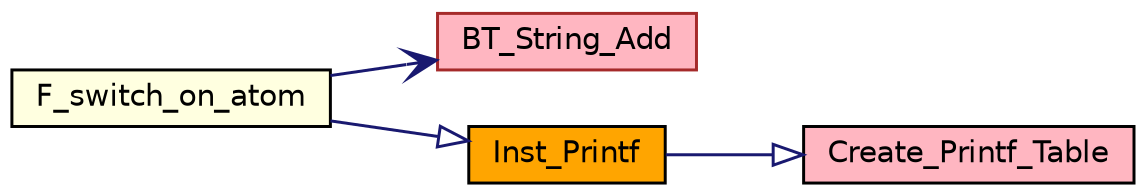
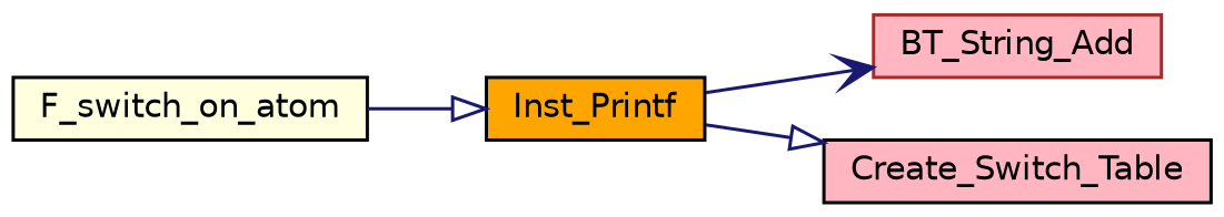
  digraph {
    rankdir=LR
    node [color=black fillcolor=lightpink fontname=Helvetica fontsize=10 shape=record style=filled]
    edge [arrowhead=onormal color=midnightblue fontname=Helvetica fontsize=10 labelfontname=Helvetica labelfontsize=10 style=solid]
    n1 [fillcolor=lightyellow fontcolor=black height=0.2 label=F_switch_on_atom width=0.4]
    n2 [color=brown height=0.2 label=BT_String_Add width=0.4]
    n3 [fillcolor=orange height=0.2 label=Inst_Printf width=0.4]
-   n4 [height=0.2 label=Create_Printf_Table width=0.4]
-   n1 -> n2 [arrowhead=vee]
+   n4 [height=0.2 label=Create_Switch_Table width=0.4]
+   n3 -> n2 [arrowhead=vee]
    n1 -> n3
    n3 -> n4
  }
